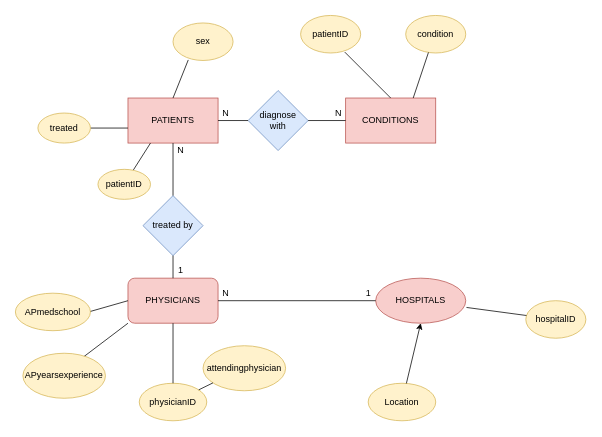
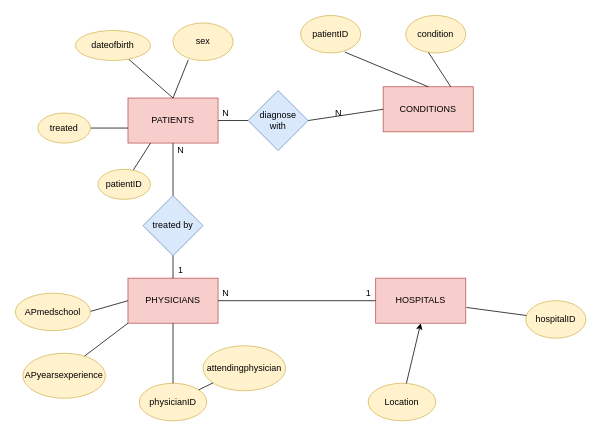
  <mxCell id="0" />
  <mxCell id="1" parent="0" />
  <mxCell id="2" value="PATIENTS" style="rounded=0;whiteSpace=wrap;html=1;fillColor=#f8cecc;strokeColor=#b85450;" parent="1" vertex="1"><mxGeometry x="170" y="130" width="120" height="60" as="geometry" /></mxCell>
  <mxCell id="3" value="diagnose&lt;br&gt;with" style="rhombus;whiteSpace=wrap;html=1;fillColor=#dae8fc;strokeColor=#6c8ebf;" parent="1" vertex="1"><mxGeometry x="330" y="120" width="80" height="80" as="geometry" /></mxCell>
- <mxCell id="4" value="CONDITIONS" style="rounded=0;whiteSpace=wrap;html=1;fillColor=#f8cecc;strokeColor=#b85450;" parent="1" vertex="1"><mxGeometry x="460" y="130" width="120" height="60" as="geometry" /></mxCell>
+ <mxCell id="4" value="CONDITIONS" style="rounded=0;whiteSpace=wrap;html=1;fillColor=#f8cecc;strokeColor=#b85450;" parent="1" vertex="1"><mxGeometry x="510" y="115" width="120" height="60" as="geometry" /></mxCell>
  <mxCell id="5" value="treated by" style="rhombus;whiteSpace=wrap;html=1;fillColor=#dae8fc;strokeColor=#6c8ebf;" parent="1" vertex="1"><mxGeometry x="190" y="260" width="80" height="80" as="geometry" /></mxCell>
- <mxCell id="6" value="PHYSICIANS" style="whiteSpace=wrap;html=1;fillColor=#f8cecc;strokeColor=#b85450;rounded=1;" parent="1" vertex="1"><mxGeometry x="170" y="370" width="120" height="60" as="geometry" /></mxCell>
+ <mxCell id="6" value="PHYSICIANS" style="rounded=0;whiteSpace=wrap;html=1;fillColor=#f8cecc;strokeColor=#b85450;" parent="1" vertex="1"><mxGeometry x="170" y="370" width="120" height="60" as="geometry" /></mxCell>
  <mxCell id="7" value="" style="endArrow=none;html=1;exitX=1;exitY=0.5;exitDx=0;exitDy=0;entryX=0;entryY=0.5;entryDx=0;entryDy=0;" parent="1" source="2" target="3" edge="1"><mxGeometry width="50" height="50" relative="1" as="geometry"><mxPoint x="420" y="299" as="sourcePoint" /><mxPoint x="470" y="249" as="targetPoint" /><Array as="points" /></mxGeometry></mxCell>
  <mxCell id="8" value="" style="endArrow=none;html=1;entryX=0;entryY=0.5;entryDx=0;entryDy=0;exitX=1;exitY=0.5;exitDx=0;exitDy=0;" parent="1" source="3" target="4" edge="1"><mxGeometry width="50" height="50" relative="1" as="geometry"><mxPoint x="420" y="160" as="sourcePoint" /><mxPoint x="340" y="170" as="targetPoint" /><Array as="points" /></mxGeometry></mxCell>
  <mxCell id="9" value="" style="endArrow=none;html=1;" parent="1" source="5" edge="1"><mxGeometry width="50" height="50" relative="1" as="geometry"><mxPoint x="420" y="300" as="sourcePoint" /><mxPoint x="230" y="190" as="targetPoint" /></mxGeometry></mxCell>
  <mxCell id="10" value="" style="endArrow=none;html=1;entryX=0.5;entryY=1;entryDx=0;entryDy=0;exitX=0.5;exitY=0;exitDx=0;exitDy=0;" parent="1" source="6" target="5" edge="1"><mxGeometry width="50" height="50" relative="1" as="geometry"><mxPoint x="225" y="370" as="sourcePoint" /><mxPoint x="205" y="310" as="targetPoint" /></mxGeometry></mxCell>
  <mxCell id="11" value="N" style="text;html=1;align=center;verticalAlign=middle;resizable=0;points=[];autosize=1;strokeColor=none;" parent="1" vertex="1"><mxGeometry x="290" y="140" width="20" height="20" as="geometry" /></mxCell>
  <mxCell id="12" value="N" style="text;html=1;align=center;verticalAlign=middle;resizable=0;points=[];autosize=1;strokeColor=none;" parent="1" vertex="1"><mxGeometry x="440" y="140" width="20" height="20" as="geometry" /></mxCell>
  <mxCell id="13" value="1" style="text;html=1;align=center;verticalAlign=middle;resizable=0;points=[];autosize=1;strokeColor=none;" parent="1" vertex="1"><mxGeometry x="230" y="350" width="20" height="20" as="geometry" /></mxCell>
  <mxCell id="14" value="" style="endArrow=none;html=1;exitX=0.25;exitY=1;exitDx=0;exitDy=0;" parent="1" source="2" target="15" edge="1"><mxGeometry width="50" height="50" relative="1" as="geometry"><mxPoint x="470" y="250" as="sourcePoint" /><mxPoint x="230" y="240" as="targetPoint" /></mxGeometry></mxCell>
  <mxCell id="15" value="patientID" style="ellipse;whiteSpace=wrap;html=1;fillColor=#fff2cc;strokeColor=#d6b656;" parent="1" vertex="1"><mxGeometry x="130" y="225" width="70" height="40" as="geometry" /></mxCell>
+ <mxCell id="16" value="" style="endArrow=none;html=1;exitX=0.5;exitY=0;exitDx=0;exitDy=0;" parent="1" source="2" target="17" edge="1"><mxGeometry width="50" height="50" relative="1" as="geometry"><mxPoint x="240" y="200" as="sourcePoint" /><mxPoint x="190" y="90" as="targetPoint" /></mxGeometry></mxCell>
+ <mxCell id="17" value="dateofbirth" style="ellipse;whiteSpace=wrap;html=1;fillColor=#fff2cc;strokeColor=#d6b656;" parent="1" vertex="1"><mxGeometry x="100" y="40" width="100" height="40" as="geometry" /></mxCell>
  <mxCell id="18" value="" style="endArrow=none;html=1;exitX=0.5;exitY=0;exitDx=0;exitDy=0;" parent="1" source="2" edge="1"><mxGeometry width="50" height="50" relative="1" as="geometry"><mxPoint x="470" y="250" as="sourcePoint" /><mxPoint x="250.299" y="79.254" as="targetPoint" /></mxGeometry></mxCell>
  <mxCell id="19" value="sex" style="ellipse;whiteSpace=wrap;html=1;fillColor=#fff2cc;strokeColor=#d6b656;" parent="1" vertex="1"><mxGeometry x="230" y="30" width="80" height="50" as="geometry" /></mxCell>
  <mxCell id="20" value="" style="endArrow=none;html=1;entryX=1;entryY=0.5;entryDx=0;entryDy=0;" parent="1" target="21" edge="1"><mxGeometry width="50" height="50" relative="1" as="geometry"><mxPoint x="170" y="170" as="sourcePoint" /><mxPoint x="157.545" y="214.702" as="targetPoint" /><Array as="points" /></mxGeometry></mxCell>
  <mxCell id="21" value="treated" style="ellipse;whiteSpace=wrap;html=1;fillColor=#fff2cc;strokeColor=#d6b656;" parent="1" vertex="1"><mxGeometry x="50" y="150" width="70" height="40" as="geometry" /></mxCell>
  <mxCell id="22" value="" style="endArrow=none;html=1;entryX=0;entryY=0.5;entryDx=0;entryDy=0;" parent="1" target="6" edge="1"><mxGeometry width="50" height="50" relative="1" as="geometry"><mxPoint x="100" y="420" as="sourcePoint" /><mxPoint x="150" y="400" as="targetPoint" /></mxGeometry></mxCell>
  <mxCell id="23" value="APmedschool" style="ellipse;whiteSpace=wrap;html=1;fillColor=#fff2cc;strokeColor=#d6b656;" parent="1" vertex="1"><mxGeometry x="20" y="390" width="100" height="50" as="geometry" /></mxCell>
  <mxCell id="24" value="" style="endArrow=none;html=1;entryX=0;entryY=1;entryDx=0;entryDy=0;" parent="1" target="6" edge="1"><mxGeometry width="50" height="50" relative="1" as="geometry"><mxPoint x="104" y="480" as="sourcePoint" /><mxPoint x="150" y="390" as="targetPoint" /></mxGeometry></mxCell>
  <mxCell id="25" value="APyearsexperience" style="ellipse;whiteSpace=wrap;html=1;fillColor=#fff2cc;strokeColor=#d6b656;" parent="1" vertex="1"><mxGeometry x="30" y="470" width="110" height="60" as="geometry" /></mxCell>
  <mxCell id="26" value="Location" style="ellipse;whiteSpace=wrap;html=1;fillColor=#fff2cc;strokeColor=#d6b656;" parent="1" vertex="1"><mxGeometry x="490" y="510" width="90" height="50" as="geometry" /></mxCell>
  <mxCell id="27" value="" style="endArrow=classic;html=1;entryX=0.5;entryY=1;entryDx=0;entryDy=0;" parent="1" source="26" target="32" edge="1"><mxGeometry width="50" height="50" relative="1" as="geometry"><mxPoint x="120" y="480" as="sourcePoint" /><mxPoint x="190" y="450" as="targetPoint" /></mxGeometry></mxCell>
  <mxCell id="28" value="condition" style="ellipse;whiteSpace=wrap;html=1;fillColor=#fff2cc;strokeColor=#d6b656;" parent="1" vertex="1"><mxGeometry x="540" y="20" width="80" height="50" as="geometry" /></mxCell>
  <mxCell id="29" value="patientID" style="ellipse;whiteSpace=wrap;html=1;fillColor=#fff2cc;strokeColor=#d6b656;" parent="1" vertex="1"><mxGeometry x="400" y="20" width="80" height="50" as="geometry" /></mxCell>
  <mxCell id="30" value="" style="endArrow=none;html=1;exitX=0.75;exitY=0;exitDx=0;exitDy=0;" parent="1" source="4" edge="1"><mxGeometry width="50" height="50" relative="1" as="geometry"><mxPoint x="550" y="120" as="sourcePoint" /><mxPoint x="570.299" y="69.254" as="targetPoint" /></mxGeometry></mxCell>
  <mxCell id="31" value="" style="endArrow=none;html=1;exitX=0.5;exitY=0;exitDx=0;exitDy=0;" parent="1" source="4" edge="1"><mxGeometry width="50" height="50" relative="1" as="geometry"><mxPoint x="510" y="120" as="sourcePoint" /><mxPoint x="458.787" y="68.787" as="targetPoint" /></mxGeometry></mxCell>
- <mxCell id="32" value="HOSPITALS" style="ellipse;whiteSpace=wrap;html=1;fillColor=#f8cecc;strokeColor=#b85450;" parent="1" vertex="1"><mxGeometry x="500" y="370" width="120" height="60" as="geometry" /></mxCell>
+ <mxCell id="32" value="HOSPITALS" style="rounded=0;whiteSpace=wrap;html=1;fillColor=#f8cecc;strokeColor=#b85450;" parent="1" vertex="1"><mxGeometry x="500" y="370" width="120" height="60" as="geometry" /></mxCell>
  <mxCell id="33" value="" style="endArrow=none;html=1;entryX=0;entryY=0.5;entryDx=0;entryDy=0;exitX=1;exitY=0.5;exitDx=0;exitDy=0;" parent="1" source="6" target="32" edge="1"><mxGeometry width="50" height="50" relative="1" as="geometry"><mxPoint x="180" y="500" as="sourcePoint" /><mxPoint x="210" y="440" as="targetPoint" /></mxGeometry></mxCell>
  <mxCell id="34" value="hospitalID" style="ellipse;whiteSpace=wrap;html=1;fillColor=#fff2cc;strokeColor=#d6b656;" parent="1" vertex="1"><mxGeometry x="700" y="400" width="80" height="50" as="geometry" /></mxCell>
  <mxCell id="35" value="" style="endArrow=none;html=1;entryX=1.008;entryY=0.65;entryDx=0;entryDy=0;entryPerimeter=0;" parent="1" target="32" edge="1"><mxGeometry width="50" height="50" relative="1" as="geometry"><mxPoint x="700.895" y="419.742" as="sourcePoint" /><mxPoint x="500" y="440" as="targetPoint" /></mxGeometry></mxCell>
  <mxCell id="36" value="physicianID" style="ellipse;whiteSpace=wrap;html=1;fillColor=#fff2cc;strokeColor=#d6b656;" parent="1" vertex="1"><mxGeometry x="185" y="510" width="90" height="50" as="geometry" /></mxCell>
  <mxCell id="37" value="" style="endArrow=none;html=1;entryX=0.5;entryY=1;entryDx=0;entryDy=0;" parent="1" source="36" target="6" edge="1"><mxGeometry width="50" height="50" relative="1" as="geometry"><mxPoint x="146.82" y="497.322" as="sourcePoint" /><mxPoint x="180" y="440" as="targetPoint" /></mxGeometry></mxCell>
  <mxCell id="38" value="attendingphysician" style="ellipse;whiteSpace=wrap;html=1;fillColor=#fff2cc;strokeColor=#d6b656;" parent="1" vertex="1"><mxGeometry x="270" y="460" width="110" height="60" as="geometry" /></mxCell>
  <mxCell id="39" value="" style="endArrow=none;html=1;" parent="1" source="38" target="36" edge="1"><mxGeometry width="50" height="50" relative="1" as="geometry"><mxPoint x="240" y="520" as="sourcePoint" /><mxPoint x="240" y="440" as="targetPoint" /></mxGeometry></mxCell>
  <mxCell id="40" value="N" style="text;html=1;align=center;verticalAlign=middle;resizable=0;points=[];autosize=1;strokeColor=none;" parent="1" vertex="1"><mxGeometry x="290" y="380" width="20" height="20" as="geometry" /></mxCell>
  <mxCell id="41" value="1" style="text;html=1;align=center;verticalAlign=middle;resizable=0;points=[];autosize=1;strokeColor=none;" parent="1" vertex="1"><mxGeometry x="480" y="380" width="20" height="20" as="geometry" /></mxCell>
  <mxCell id="42" value="N" style="text;html=1;align=center;verticalAlign=middle;resizable=0;points=[];autosize=1;strokeColor=none;" parent="1" vertex="1"><mxGeometry x="230" y="190" width="20" height="20" as="geometry" /></mxCell>
